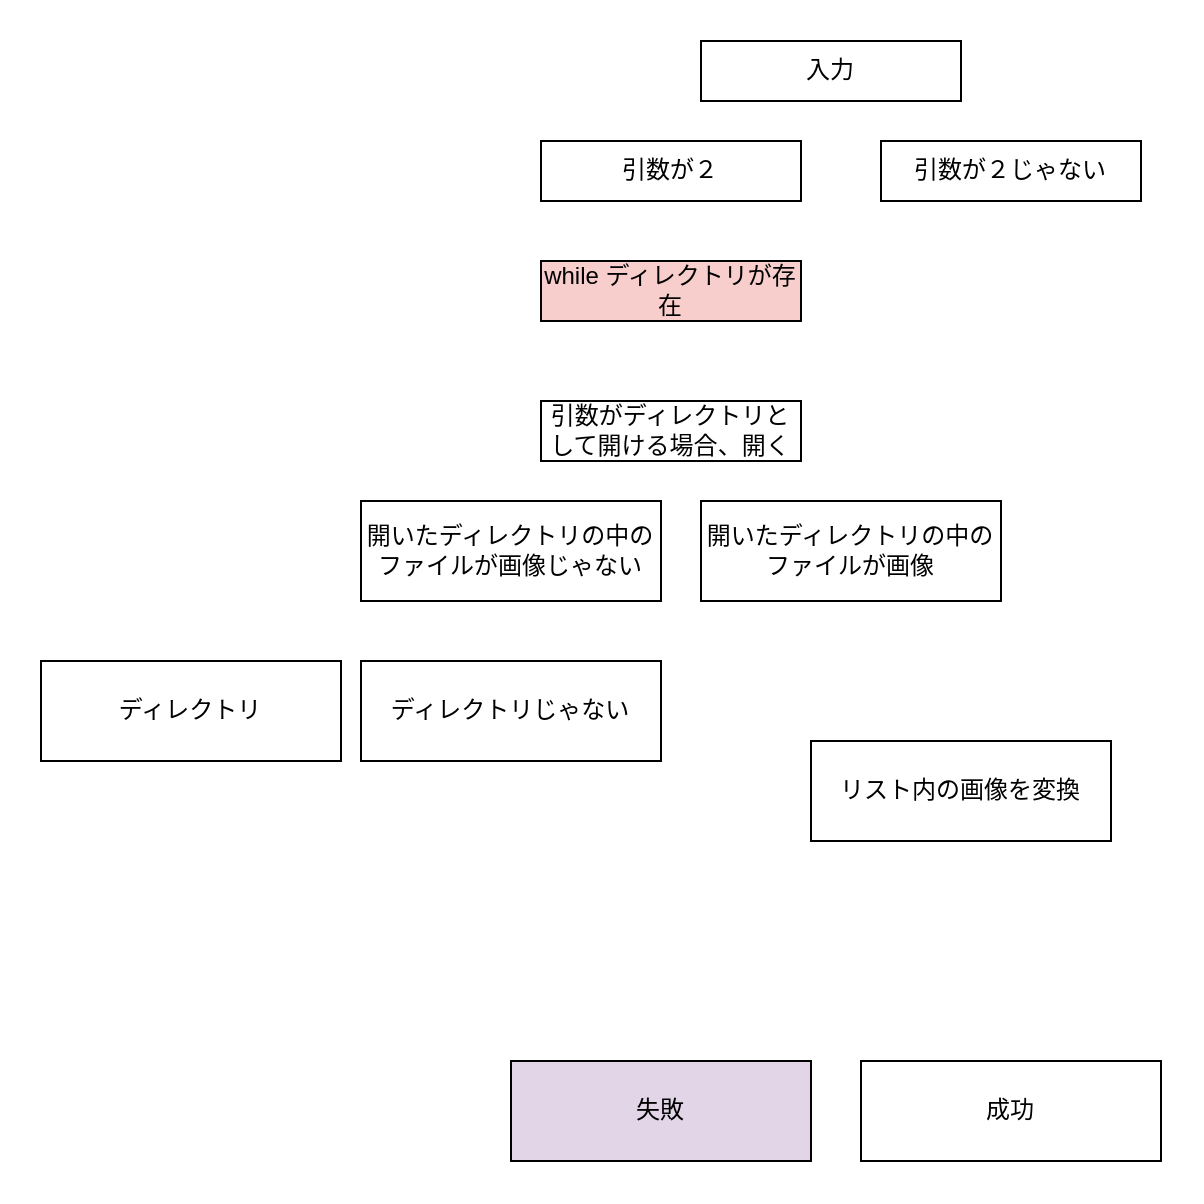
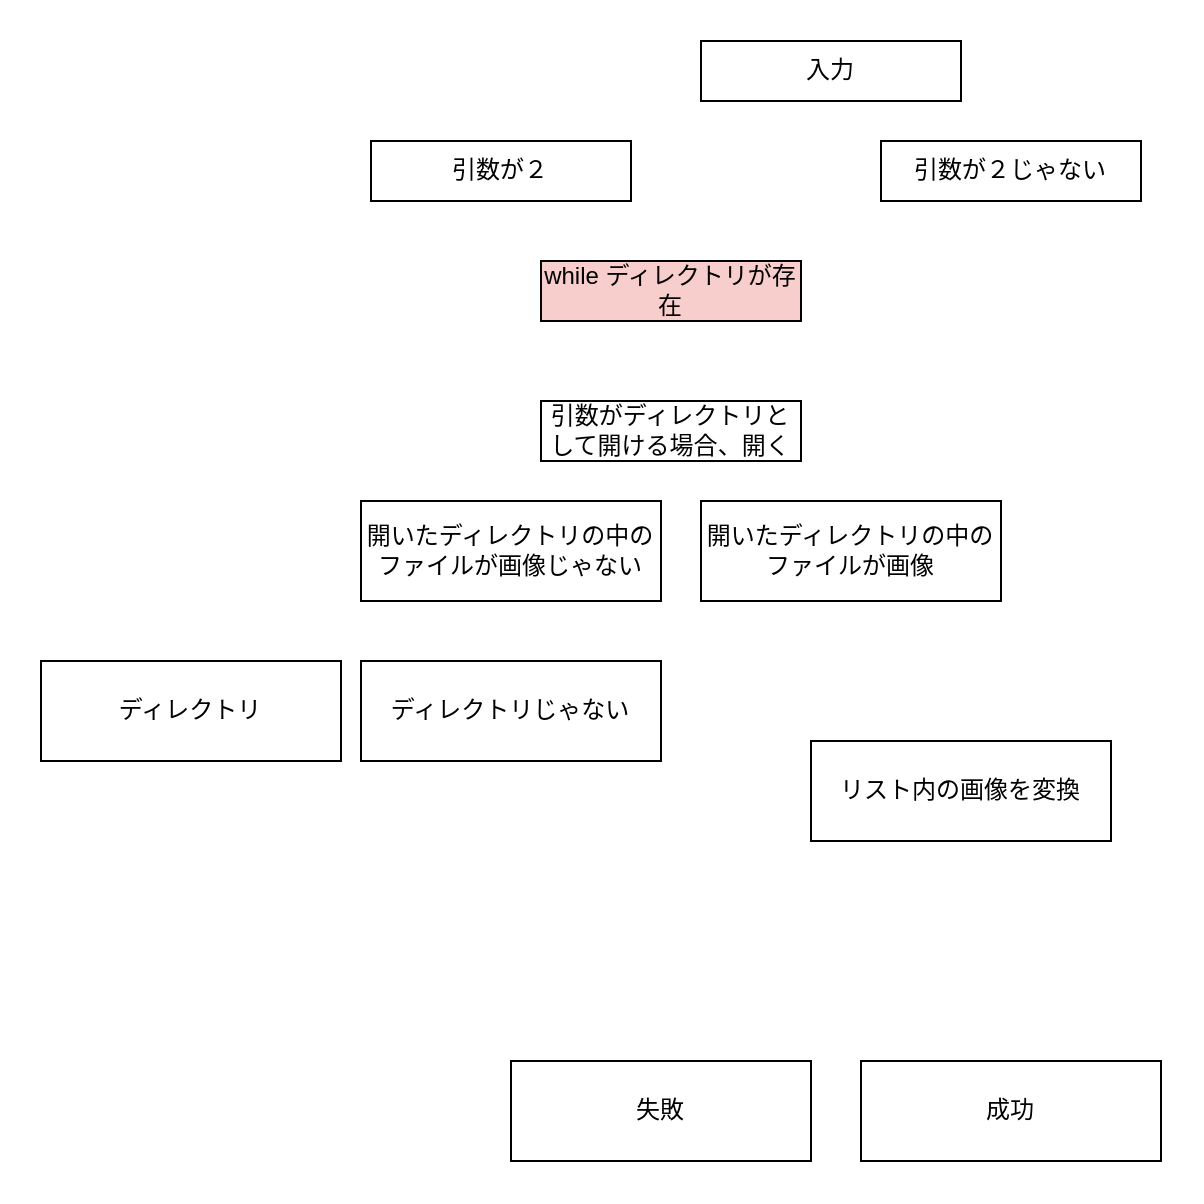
  <mxCell id="0" />
  <mxCell id="1" parent="0" />
  <mxCell id="2" value="入力" style="rounded=0;whiteSpace=wrap;html=1;" parent="1" vertex="1"><mxGeometry x="350" y="20" width="130" height="30" as="geometry" /></mxCell>
  <mxCell id="3" value="引数が２じゃない" style="rounded=0;whiteSpace=wrap;html=1;" parent="1" vertex="1"><mxGeometry x="440" y="70" width="130" height="30" as="geometry" /></mxCell>
- <mxCell id="4" value="引数が２" style="rounded=0;whiteSpace=wrap;html=1;" parent="1" vertex="1"><mxGeometry x="270" y="70" width="130" height="30" as="geometry" /></mxCell>
+ <mxCell id="4" value="引数が２" style="rounded=0;whiteSpace=wrap;html=1;" parent="1" vertex="1"><mxGeometry x="185" y="70" width="130" height="30" as="geometry" /></mxCell>
  <mxCell id="5" value="while ディレクトリが存在" style="rounded=0;whiteSpace=wrap;html=1;fillColor=#f8cecc;" parent="1" vertex="1"><mxGeometry x="270" y="130" width="130" height="30" as="geometry" /></mxCell>
  <mxCell id="6" value="引数がディレクトリとして開ける場合、開く" style="rounded=0;whiteSpace=wrap;html=1;" parent="1" vertex="1"><mxGeometry x="270" y="200" width="130" height="30" as="geometry" /></mxCell>
  <mxCell id="7" value="開いたディレクトリの中のファイルが画像じゃない" style="rounded=0;whiteSpace=wrap;html=1;" parent="1" vertex="1"><mxGeometry x="180" y="250" width="150" height="50" as="geometry" /></mxCell>
  <mxCell id="8" value="開いたディレクトリの中のファイルが画像" style="rounded=0;whiteSpace=wrap;html=1;" parent="1" vertex="1"><mxGeometry x="350" y="250" width="150" height="50" as="geometry" /></mxCell>
  <mxCell id="9" value="リスト内の画像を変換" style="rounded=0;whiteSpace=wrap;html=1;" parent="1" vertex="1"><mxGeometry x="405" y="370" width="150" height="50" as="geometry" /></mxCell>
  <mxCell id="10" value="ディレクトリじゃない" style="rounded=0;whiteSpace=wrap;html=1;" parent="1" vertex="1"><mxGeometry x="180" y="330" width="150" height="50" as="geometry" /></mxCell>
  <mxCell id="11" value="ディレクトリ" style="rounded=0;whiteSpace=wrap;html=1;" parent="1" vertex="1"><mxGeometry x="20" y="330" width="150" height="50" as="geometry" /></mxCell>
- <mxCell id="12" value="失敗" style="rounded=0;whiteSpace=wrap;html=1;fillColor=#e1d5e7;" parent="1" vertex="1"><mxGeometry x="255" y="530" width="150" height="50" as="geometry" /></mxCell>
+ <mxCell id="12" value="失敗" style="rounded=0;whiteSpace=wrap;html=1;" parent="1" vertex="1"><mxGeometry x="255" y="530" width="150" height="50" as="geometry" /></mxCell>
  <mxCell id="13" value="成功" style="rounded=0;whiteSpace=wrap;html=1;" parent="1" vertex="1"><mxGeometry x="430" y="530" width="150" height="50" as="geometry" /></mxCell>
